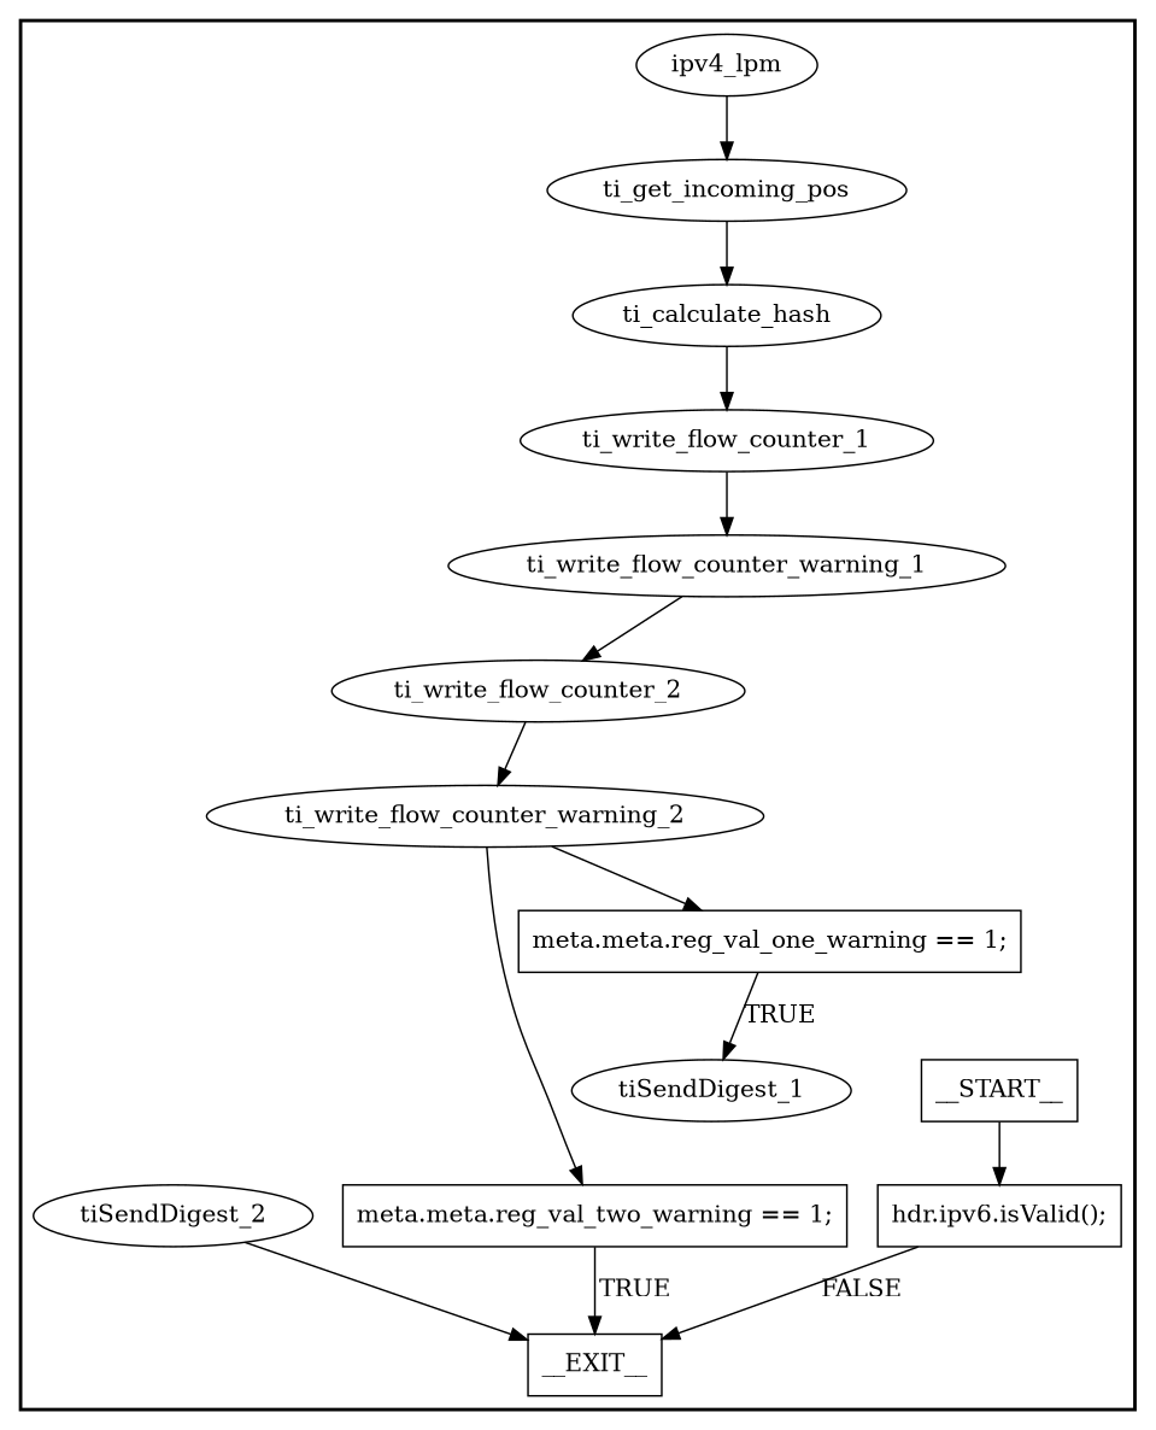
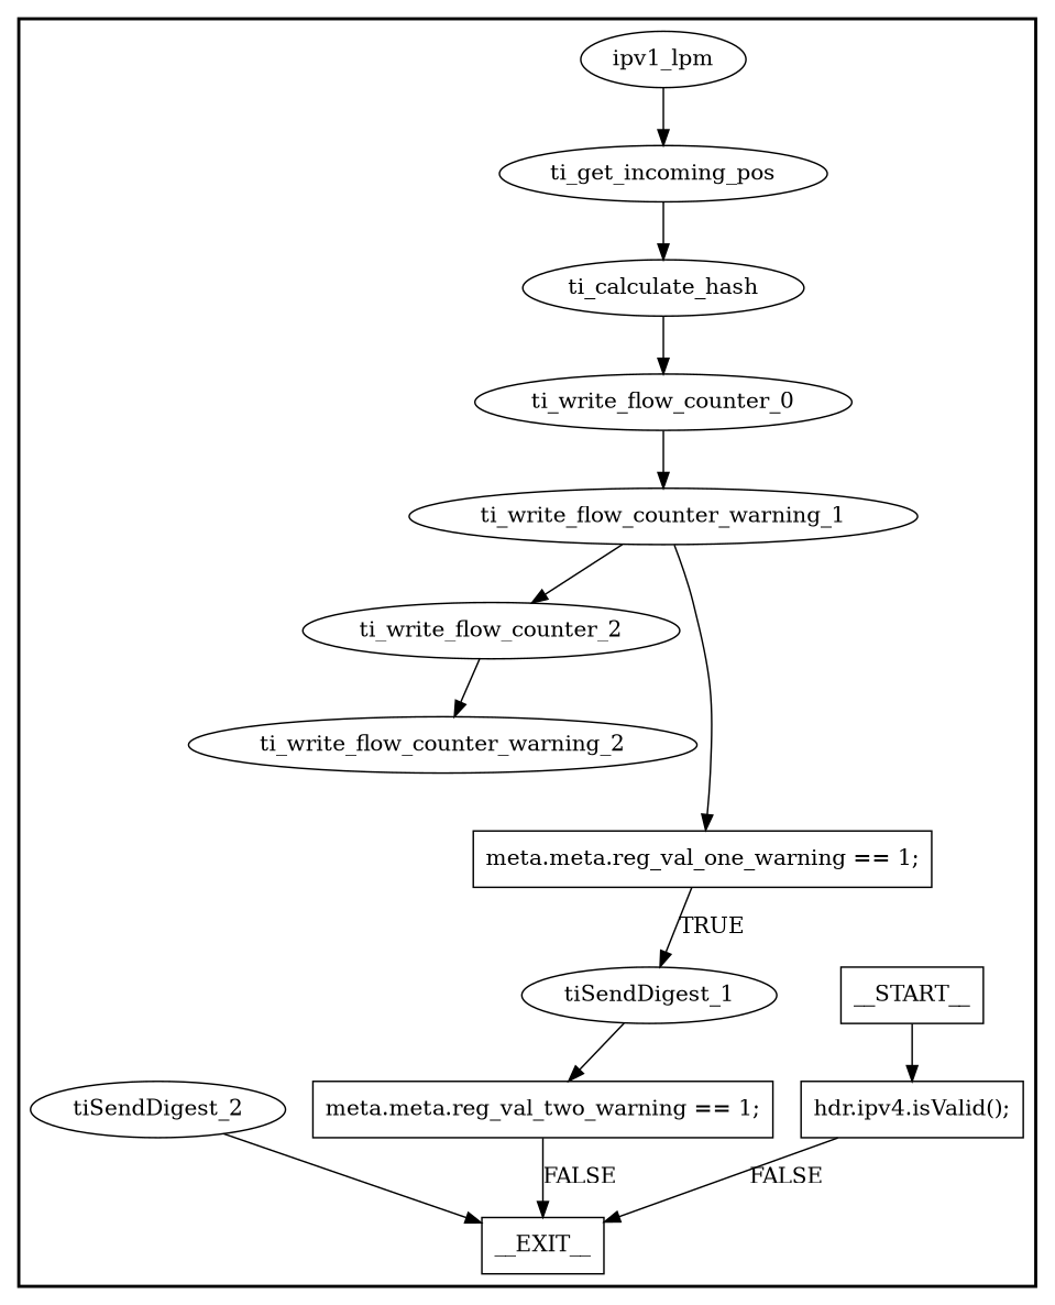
  digraph {
    node [shape=ellipse style=solid]
    n1 [label=__START__ shape=rectangle]
-   n2 [label="hdr.ipv6.isValid();" shape=rectangle]
+   n2 [label="hdr.ipv4.isValid();" shape=rectangle]
    n3 [label=__EXIT__ shape=rectangle]
-   n4 [label=ipv4_lpm]
+   n4 [label=ipv1_lpm]
    n5 [label=ti_get_incoming_pos]
    n6 [label=ti_calculate_hash]
-   n7 [label=ti_write_flow_counter_1]
+   n7 [label=ti_write_flow_counter_0]
    n8 [label=ti_write_flow_counter_warning_1]
    n9 [label=ti_write_flow_counter_2]
    n10 [label=ti_write_flow_counter_warning_2]
    n11 [label="meta.meta.reg_val_one_warning == 1;" shape=rectangle]
    n12 [label=tiSendDigest_1]
    n13 [label="meta.meta.reg_val_two_warning == 1;" shape=rectangle]
    n14 [label=tiSendDigest_2]
    subgraph cluster_1 {
      labeljust=r
      style=bold
      n1
      n2
      n3
      n4
      n5
      n6
      n7
      n8
      n9
      n10
      n11
      n12
      n13
      n14
    }
    n1 -> n2
    n2 -> n3 [label=FALSE]
    n4 -> n5
    n5 -> n6
    n6 -> n7
    n7 -> n8
    n8 -> n9
    n9 -> n10
-   n10 -> n11
+   n8 -> n11
    n11 -> n12 [label=TRUE]
-   n10 -> n13
-   n13 -> n3 [label=TRUE]
+   n12 -> n13
+   n13 -> n3 [label=FALSE]
    n14 -> n3
  }
